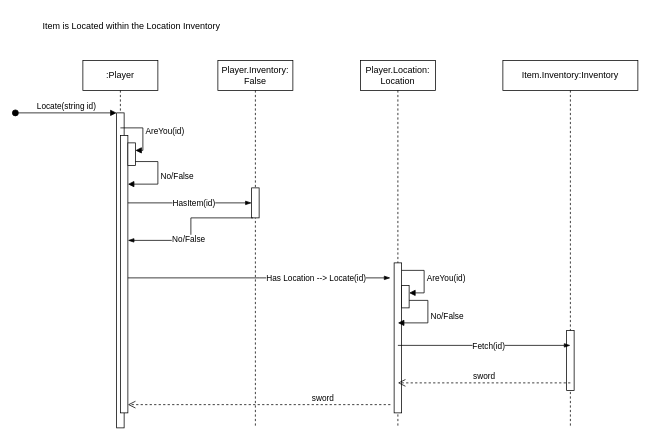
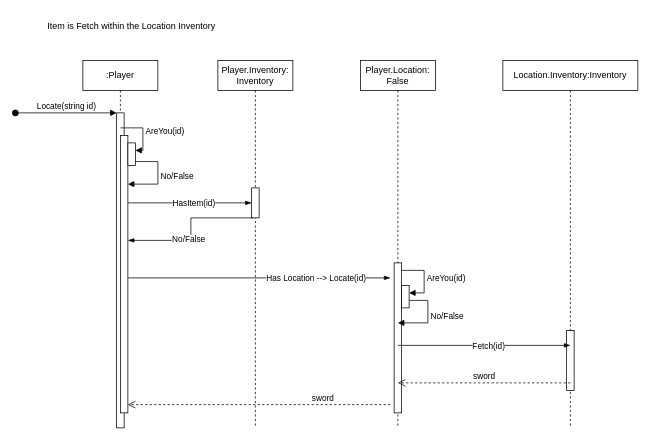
  <mxCell id="0" />
  <mxCell id="1" parent="0" />
  <mxCell id="2" value=":Player" style="shape=umlLifeline;perimeter=lifelinePerimeter;whiteSpace=wrap;html=1;container=0;dropTarget=0;collapsible=0;recursiveResize=0;outlineConnect=0;portConstraint=eastwest;newEdgeStyle={&quot;edgeStyle&quot;:&quot;elbowEdgeStyle&quot;,&quot;elbow&quot;:&quot;vertical&quot;,&quot;curved&quot;:0,&quot;rounded&quot;:0};" parent="1" vertex="1"><mxGeometry x="110" y="80" width="100" height="490" as="geometry" /></mxCell>
  <mxCell id="3" value="" style="html=1;points=[];perimeter=orthogonalPerimeter;outlineConnect=0;targetShapes=umlLifeline;portConstraint=eastwest;newEdgeStyle={&quot;edgeStyle&quot;:&quot;elbowEdgeStyle&quot;,&quot;elbow&quot;:&quot;vertical&quot;,&quot;curved&quot;:0,&quot;rounded&quot;:0};" parent="2" vertex="1"><mxGeometry x="45" y="70" width="10" height="420" as="geometry" /></mxCell>
  <mxCell id="4" value="Locate(string id)" style="html=1;verticalAlign=bottom;startArrow=oval;endArrow=block;startSize=8;edgeStyle=elbowEdgeStyle;elbow=vertical;curved=0;rounded=0;" parent="2" target="3" edge="1"><mxGeometry relative="1" as="geometry"><mxPoint x="-90" y="70" as="sourcePoint" /></mxGeometry></mxCell>
  <mxCell id="5" value="" style="html=1;points=[];perimeter=orthogonalPerimeter;outlineConnect=0;targetShapes=umlLifeline;portConstraint=eastwest;newEdgeStyle={&quot;edgeStyle&quot;:&quot;elbowEdgeStyle&quot;,&quot;elbow&quot;:&quot;vertical&quot;,&quot;curved&quot;:0,&quot;rounded&quot;:0};" parent="2" vertex="1"><mxGeometry x="50" y="100" width="10" height="370" as="geometry" /></mxCell>
  <mxCell id="6" value="" style="html=1;points=[];perimeter=orthogonalPerimeter;outlineConnect=0;targetShapes=umlLifeline;portConstraint=eastwest;newEdgeStyle={&quot;edgeStyle&quot;:&quot;elbowEdgeStyle&quot;,&quot;elbow&quot;:&quot;vertical&quot;,&quot;curved&quot;:0,&quot;rounded&quot;:0};" vertex="1" parent="2"><mxGeometry x="60" y="110" width="10" height="30" as="geometry" /></mxCell>
- <mxCell id="7" value="Player.Inventory: False" style="shape=umlLifeline;perimeter=lifelinePerimeter;whiteSpace=wrap;html=1;container=0;dropTarget=0;collapsible=0;recursiveResize=0;outlineConnect=0;portConstraint=eastwest;newEdgeStyle={&quot;edgeStyle&quot;:&quot;elbowEdgeStyle&quot;,&quot;elbow&quot;:&quot;vertical&quot;,&quot;curved&quot;:0,&quot;rounded&quot;:0};" parent="1" vertex="1"><mxGeometry x="290" y="80" width="100" height="490" as="geometry" /></mxCell>
+ <mxCell id="7" value="Player.Inventory: Inventory" style="shape=umlLifeline;perimeter=lifelinePerimeter;whiteSpace=wrap;html=1;container=0;dropTarget=0;collapsible=0;recursiveResize=0;outlineConnect=0;portConstraint=eastwest;newEdgeStyle={&quot;edgeStyle&quot;:&quot;elbowEdgeStyle&quot;,&quot;elbow&quot;:&quot;vertical&quot;,&quot;curved&quot;:0,&quot;rounded&quot;:0};" parent="1" vertex="1"><mxGeometry x="290" y="80" width="100" height="490" as="geometry" /></mxCell>
  <mxCell id="8" value="" style="html=1;points=[];perimeter=orthogonalPerimeter;outlineConnect=0;targetShapes=umlLifeline;portConstraint=eastwest;newEdgeStyle={&quot;edgeStyle&quot;:&quot;elbowEdgeStyle&quot;,&quot;elbow&quot;:&quot;vertical&quot;,&quot;curved&quot;:0,&quot;rounded&quot;:0};" parent="7" vertex="1"><mxGeometry x="45" y="170" width="10" height="40" as="geometry" /></mxCell>
  <mxCell id="9" value="AreYou(id)" style="html=1;align=left;spacingLeft=2;endArrow=block;rounded=0;edgeStyle=orthogonalEdgeStyle;curved=0;rounded=0;" edge="1" parent="1"><mxGeometry relative="1" as="geometry"><mxPoint x="160" y="170" as="sourcePoint" /><Array as="points"><mxPoint x="190" y="200" /></Array><mxPoint x="180" y="200" as="targetPoint" /></mxGeometry></mxCell>
  <mxCell id="10" value="" style="edgeStyle=elbowEdgeStyle;fontSize=12;html=1;endArrow=blockThin;endFill=1;rounded=0;" edge="1" parent="1" target="8"><mxGeometry width="160" relative="1" as="geometry"><mxPoint x="170" y="270" as="sourcePoint" /><mxPoint x="320" y="271" as="targetPoint" /></mxGeometry></mxCell>
  <mxCell id="11" value="HasItem(id)" style="edgeLabel;html=1;align=center;verticalAlign=middle;resizable=0;points=[];" vertex="1" connectable="0" parent="10"><mxGeometry x="0.224" y="-4" relative="1" as="geometry"><mxPoint x="-14" y="-4" as="offset" /></mxGeometry></mxCell>
  <mxCell id="12" value="No/False" style="html=1;align=left;spacingLeft=2;endArrow=block;rounded=0;edgeStyle=orthogonalEdgeStyle;curved=0;rounded=0;" edge="1" parent="1" target="5"><mxGeometry x="-0.047" relative="1" as="geometry"><mxPoint x="179.97" y="214.9" as="sourcePoint" /><Array as="points"><mxPoint x="210" y="215" /><mxPoint x="210" y="245" /></Array><mxPoint x="189.97" y="245.1" as="targetPoint" /><mxPoint y="1" as="offset" /></mxGeometry></mxCell>
  <mxCell id="13" value="" style="edgeStyle=elbowEdgeStyle;fontSize=12;html=1;endArrow=blockThin;endFill=1;rounded=0;" edge="1" parent="1"><mxGeometry width="160" relative="1" as="geometry"><mxPoint x="337" y="290" as="sourcePoint" /><mxPoint x="170" y="320" as="targetPoint" /></mxGeometry></mxCell>
  <mxCell id="14" value="No/False" style="edgeLabel;html=1;align=center;verticalAlign=middle;resizable=0;points=[];" vertex="1" connectable="0" parent="13"><mxGeometry x="0.188" y="-2" relative="1" as="geometry"><mxPoint as="offset" /></mxGeometry></mxCell>
- <mxCell id="15" value="Player.Location: Location" style="shape=umlLifeline;perimeter=lifelinePerimeter;whiteSpace=wrap;html=1;container=0;dropTarget=0;collapsible=0;recursiveResize=0;outlineConnect=0;portConstraint=eastwest;newEdgeStyle={&quot;edgeStyle&quot;:&quot;elbowEdgeStyle&quot;,&quot;elbow&quot;:&quot;vertical&quot;,&quot;curved&quot;:0,&quot;rounded&quot;:0};" vertex="1" parent="1"><mxGeometry x="480" y="80" width="100" height="490" as="geometry" /></mxCell>
+ <mxCell id="15" value="Player.Location: False" style="shape=umlLifeline;perimeter=lifelinePerimeter;whiteSpace=wrap;html=1;container=0;dropTarget=0;collapsible=0;recursiveResize=0;outlineConnect=0;portConstraint=eastwest;newEdgeStyle={&quot;edgeStyle&quot;:&quot;elbowEdgeStyle&quot;,&quot;elbow&quot;:&quot;vertical&quot;,&quot;curved&quot;:0,&quot;rounded&quot;:0};" vertex="1" parent="1"><mxGeometry x="480" y="80" width="100" height="490" as="geometry" /></mxCell>
  <mxCell id="16" value="" style="html=1;points=[];perimeter=orthogonalPerimeter;outlineConnect=0;targetShapes=umlLifeline;portConstraint=eastwest;newEdgeStyle={&quot;edgeStyle&quot;:&quot;elbowEdgeStyle&quot;,&quot;elbow&quot;:&quot;vertical&quot;,&quot;curved&quot;:0,&quot;rounded&quot;:0};" vertex="1" parent="15"><mxGeometry x="45" y="270" width="10" height="200" as="geometry" /></mxCell>
  <mxCell id="17" value="" style="html=1;points=[];perimeter=orthogonalPerimeter;outlineConnect=0;targetShapes=umlLifeline;portConstraint=eastwest;newEdgeStyle={&quot;edgeStyle&quot;:&quot;elbowEdgeStyle&quot;,&quot;elbow&quot;:&quot;vertical&quot;,&quot;curved&quot;:0,&quot;rounded&quot;:0};" vertex="1" parent="15"><mxGeometry x="55" y="300" width="10" height="30" as="geometry" /></mxCell>
  <mxCell id="18" value="AreYou(id)" style="html=1;align=left;spacingLeft=2;endArrow=block;rounded=0;edgeStyle=orthogonalEdgeStyle;curved=0;rounded=0;" edge="1" parent="15" target="17"><mxGeometry relative="1" as="geometry"><mxPoint x="55" y="280" as="sourcePoint" /><Array as="points"><mxPoint x="85" y="280" /><mxPoint x="85" y="310" /></Array><mxPoint x="75" y="310" as="targetPoint" /></mxGeometry></mxCell>
  <mxCell id="19" value="" style="edgeStyle=elbowEdgeStyle;fontSize=12;html=1;endArrow=blockThin;endFill=1;rounded=0;" edge="1" parent="1"><mxGeometry width="160" relative="1" as="geometry"><mxPoint x="170" y="370" as="sourcePoint" /><mxPoint x="520" y="370" as="targetPoint" /></mxGeometry></mxCell>
  <mxCell id="20" value="Has Location --&amp;gt; Locate(id)" style="edgeLabel;html=1;align=center;verticalAlign=middle;resizable=0;points=[];" vertex="1" connectable="0" parent="19"><mxGeometry x="0.229" y="1" relative="1" as="geometry"><mxPoint x="35" y="1" as="offset" /></mxGeometry></mxCell>
  <mxCell id="21" value="No/False" style="html=1;align=left;spacingLeft=2;endArrow=block;rounded=0;edgeStyle=orthogonalEdgeStyle;curved=0;rounded=0;" edge="1" parent="1" source="17"><mxGeometry x="-0.047" relative="1" as="geometry"><mxPoint x="550" y="400" as="sourcePoint" /><Array as="points"><mxPoint x="570" y="400" /><mxPoint x="570" y="430" /></Array><mxPoint x="530" y="430" as="targetPoint" /><mxPoint y="1" as="offset" /></mxGeometry></mxCell>
- <mxCell id="22" value="Item.Inventory:Inventory" style="shape=umlLifeline;perimeter=lifelinePerimeter;whiteSpace=wrap;html=1;container=0;dropTarget=0;collapsible=0;recursiveResize=0;outlineConnect=0;portConstraint=eastwest;newEdgeStyle={&quot;edgeStyle&quot;:&quot;elbowEdgeStyle&quot;,&quot;elbow&quot;:&quot;vertical&quot;,&quot;curved&quot;:0,&quot;rounded&quot;:0};" vertex="1" parent="1"><mxGeometry x="670" y="80" width="180" height="490" as="geometry" /></mxCell>
+ <mxCell id="22" value="Location.Inventory:Inventory" style="shape=umlLifeline;perimeter=lifelinePerimeter;whiteSpace=wrap;html=1;container=0;dropTarget=0;collapsible=0;recursiveResize=0;outlineConnect=0;portConstraint=eastwest;newEdgeStyle={&quot;edgeStyle&quot;:&quot;elbowEdgeStyle&quot;,&quot;elbow&quot;:&quot;vertical&quot;,&quot;curved&quot;:0,&quot;rounded&quot;:0};" vertex="1" parent="1"><mxGeometry x="670" y="80" width="180" height="490" as="geometry" /></mxCell>
  <mxCell id="23" value="" style="html=1;points=[];perimeter=orthogonalPerimeter;outlineConnect=0;targetShapes=umlLifeline;portConstraint=eastwest;newEdgeStyle={&quot;edgeStyle&quot;:&quot;elbowEdgeStyle&quot;,&quot;elbow&quot;:&quot;vertical&quot;,&quot;curved&quot;:0,&quot;rounded&quot;:0};" vertex="1" parent="22"><mxGeometry x="85" y="360" width="10" height="80" as="geometry" /></mxCell>
  <mxCell id="24" value="" style="edgeStyle=elbowEdgeStyle;fontSize=12;html=1;endArrow=blockThin;endFill=1;rounded=0;" edge="1" parent="1"><mxGeometry width="160" relative="1" as="geometry"><mxPoint x="530" y="460" as="sourcePoint" /><mxPoint x="760" y="460" as="targetPoint" /></mxGeometry></mxCell>
  <mxCell id="25" value="Fetch(id)" style="edgeLabel;html=1;align=center;verticalAlign=middle;resizable=0;points=[];" vertex="1" connectable="0" parent="24"><mxGeometry x="0.285" relative="1" as="geometry"><mxPoint x="-28" as="offset" /></mxGeometry></mxCell>
  <mxCell id="26" value="sword" style="html=1;verticalAlign=bottom;endArrow=open;dashed=1;endSize=8;curved=0;rounded=0;" edge="1" parent="1"><mxGeometry relative="1" as="geometry"><mxPoint x="760" y="510" as="sourcePoint" /><mxPoint x="530" y="510" as="targetPoint" /></mxGeometry></mxCell>
  <mxCell id="27" value="sword" style="html=1;verticalAlign=bottom;endArrow=open;dashed=1;endSize=8;curved=0;rounded=0;" edge="1" parent="1"><mxGeometry x="-0.486" relative="1" as="geometry"><mxPoint x="520" y="539" as="sourcePoint" /><mxPoint x="170" y="539" as="targetPoint" /><mxPoint as="offset" /></mxGeometry></mxCell>
- <mxCell id="28" value="Item is Located within the Location Inventory" style="text;html=1;align=center;verticalAlign=middle;whiteSpace=wrap;rounded=0;" vertex="1" parent="1"><mxGeometry x="20" y="20" width="310" height="30" as="geometry" /></mxCell>
+ <mxCell id="28" value="Item is Fetch within the Location Inventory" style="text;html=1;align=center;verticalAlign=middle;whiteSpace=wrap;rounded=0;" vertex="1" parent="1"><mxGeometry x="20" y="20" width="310" height="30" as="geometry" /></mxCell>
